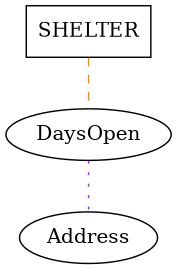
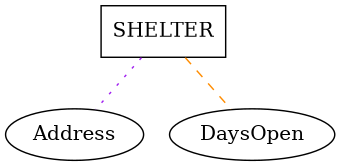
  graph {
    node [shape=ellipse]
    SHELTER [shape=box]
    Address
    DaysOpen
-   DaysOpen -- Address [color=purple style=dotted]
+   SHELTER -- Address [color=purple style=dotted]
    SHELTER -- DaysOpen [color=darkorange style=dashed]
  }
